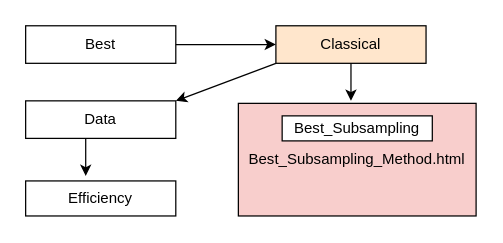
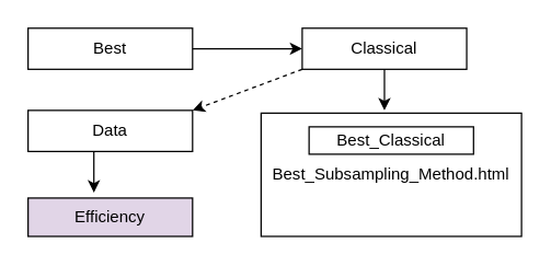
  <mxCell id="0" />
  <mxCell id="1" parent="0" />
- <mxCell id="2" value="Best_Subsampling_Method.html" style="rounded=0;whiteSpace=wrap;html=1;fillColor=#f8cecc;" parent="1" vertex="1"><mxGeometry x="190" y="82" width="190" height="90" as="geometry" /></mxCell>
+ <mxCell id="2" value="Best_Subsampling_Method.html" style="rounded=0;whiteSpace=wrap;html=1;" parent="1" vertex="1"><mxGeometry x="190" y="82" width="190" height="90" as="geometry" /></mxCell>
  <mxCell id="3" value="Best" style="rounded=0;whiteSpace=wrap;html=1;" parent="1" vertex="1"><mxGeometry x="20" y="20" width="120" height="30" as="geometry" /></mxCell>
- <mxCell id="4" value="Classical" style="rounded=0;whiteSpace=wrap;html=1;fillColor=#ffe6cc;" parent="1" vertex="1"><mxGeometry x="220" y="20" width="120" height="30" as="geometry" /></mxCell>
- <mxCell id="5" value="Best_Subsampling" style="rounded=0;whiteSpace=wrap;html=1;" parent="1" vertex="1"><mxGeometry x="225" y="92" width="120" height="20" as="geometry" /></mxCell>
+ <mxCell id="4" value="Classical" style="rounded=0;whiteSpace=wrap;html=1;" parent="1" vertex="1"><mxGeometry x="220" y="20" width="120" height="30" as="geometry" /></mxCell>
+ <mxCell id="5" value="Best_Classical" style="rounded=0;whiteSpace=wrap;html=1;" parent="1" vertex="1"><mxGeometry x="225" y="92" width="120" height="20" as="geometry" /></mxCell>
  <mxCell id="6" value="Data" style="rounded=0;whiteSpace=wrap;html=1;" parent="1" vertex="1"><mxGeometry x="20" y="80" width="120" height="30" as="geometry" /></mxCell>
- <mxCell id="7" value="Efficiency" style="rounded=0;whiteSpace=wrap;html=1;" parent="1" vertex="1"><mxGeometry x="20" y="144" width="120" height="28" as="geometry" /></mxCell>
+ <mxCell id="7" value="Efficiency" style="rounded=0;whiteSpace=wrap;html=1;fillColor=#e1d5e7;" parent="1" vertex="1"><mxGeometry x="20" y="144" width="120" height="28" as="geometry" /></mxCell>
  <mxCell id="8" value="" style="endArrow=classic;html=1;entryX=0;entryY=0.5;entryDx=0;entryDy=0;" parent="1" target="4" edge="1"><mxGeometry width="50" height="50" relative="1" as="geometry"><mxPoint x="140" y="35" as="sourcePoint" /><mxPoint x="190" y="-10" as="targetPoint" /></mxGeometry></mxCell>
  <mxCell id="9" value="" style="endArrow=classic;html=1;" parent="1" edge="1"><mxGeometry width="50" height="50" relative="1" as="geometry"><mxPoint x="280" y="50" as="sourcePoint" /><mxPoint x="280" y="80" as="targetPoint" /></mxGeometry></mxCell>
  <mxCell id="10" value="" style="endArrow=classic;html=1;" parent="1" edge="1"><mxGeometry width="50" height="50" relative="1" as="geometry"><mxPoint x="68" y="110" as="sourcePoint" /><mxPoint x="68" y="140" as="targetPoint" /></mxGeometry></mxCell>
- <mxCell id="11" value="" style="endArrow=classic;html=1;entryX=1;entryY=0;entryDx=0;entryDy=0;exitX=0;exitY=1;exitDx=0;exitDy=0;" parent="1" source="4" target="6" edge="1"><mxGeometry width="50" height="50" relative="1" as="geometry"><mxPoint x="510" y="100" as="sourcePoint" /><mxPoint x="560" y="50" as="targetPoint" /></mxGeometry></mxCell>
+ <mxCell id="11" value="" style="endArrow=classic;html=1;entryX=1;entryY=0;entryDx=0;entryDy=0;exitX=0;exitY=1;exitDx=0;exitDy=0;dashed=1;" parent="1" source="4" target="6" edge="1"><mxGeometry width="50" height="50" relative="1" as="geometry"><mxPoint x="510" y="100" as="sourcePoint" /><mxPoint x="560" y="50" as="targetPoint" /></mxGeometry></mxCell>
